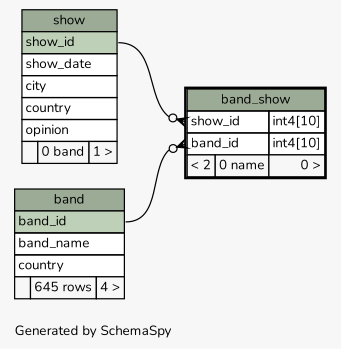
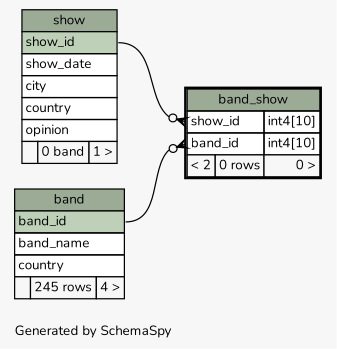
  digraph {
    bgcolor="#f7f7f7"
    fontname=Nunito
    fontsize=11
    label="\nGenerated by SchemaSpy"
    labeljust=l
    nodesep=0.18
    rankdir=RL
    ranksep=0.46
    node [fontname=Nunito fontsize=11 shape=plaintext]
    edge [arrowhead=none arrowsize=0.8 arrowtail=crowodot dir=back fontname=Nunito]
-   n1 [label=<     <TABLE BORDER="2" CELLBORDER="1" CELLSPACING="0" BGCOLOR="#ffffff">       <TR><TD COLSPAN="3" BGCOLOR="#9bab96" ALIGN="CENTER">band_show</TD></TR>       <TR><TD PORT="show_id" COLSPAN="2" ALIGN="LEFT">show_id</TD><TD PORT="show_id.type" ALIGN="LEFT">int4[10]</TD></TR>       <TR><TD PORT="band_id" COLSPAN="2" ALIGN="LEFT">band_id</TD><TD PORT="band_id.type" ALIGN="LEFT">int4[10]</TD></TR>       <TR><TD ALIGN="LEFT" BGCOLOR="#f7f7f7">&lt; 2</TD><TD ALIGN="RIGHT" BGCOLOR="#f7f7f7">0 name</TD><TD ALIGN="RIGHT" BGCOLOR="#f7f7f7">0 &gt;</TD></TR>     </TABLE>>]
-   n2 [label=<     <TABLE BORDER="0" CELLBORDER="1" CELLSPACING="0" BGCOLOR="#ffffff">       <TR><TD COLSPAN="3" BGCOLOR="#9bab96" ALIGN="CENTER">band</TD></TR>       <TR><TD PORT="band_id" COLSPAN="3" BGCOLOR="#bed1b8" ALIGN="LEFT">band_id</TD></TR>       <TR><TD PORT="band_name" COLSPAN="3" ALIGN="LEFT">band_name</TD></TR>       <TR><TD PORT="country" COLSPAN="3" ALIGN="LEFT">country</TD></TR>       <TR><TD ALIGN="LEFT" BGCOLOR="#f7f7f7">  </TD><TD ALIGN="RIGHT" BGCOLOR="#f7f7f7">645 rows</TD><TD ALIGN="RIGHT" BGCOLOR="#f7f7f7">4 &gt;</TD></TR>     </TABLE>>]
+   n1 [label=<     <TABLE BORDER="2" CELLBORDER="1" CELLSPACING="0" BGCOLOR="#ffffff">       <TR><TD COLSPAN="3" BGCOLOR="#9bab96" ALIGN="CENTER">band_show</TD></TR>       <TR><TD PORT="show_id" COLSPAN="2" ALIGN="LEFT">show_id</TD><TD PORT="show_id.type" ALIGN="LEFT">int4[10]</TD></TR>       <TR><TD PORT="band_id" COLSPAN="2" ALIGN="LEFT">band_id</TD><TD PORT="band_id.type" ALIGN="LEFT">int4[10]</TD></TR>       <TR><TD ALIGN="LEFT" BGCOLOR="#f7f7f7">&lt; 2</TD><TD ALIGN="RIGHT" BGCOLOR="#f7f7f7">0 rows</TD><TD ALIGN="RIGHT" BGCOLOR="#f7f7f7">0 &gt;</TD></TR>     </TABLE>>]
+   n2 [label=<     <TABLE BORDER="0" CELLBORDER="1" CELLSPACING="0" BGCOLOR="#ffffff">       <TR><TD COLSPAN="3" BGCOLOR="#9bab96" ALIGN="CENTER">band</TD></TR>       <TR><TD PORT="band_id" COLSPAN="3" BGCOLOR="#bed1b8" ALIGN="LEFT">band_id</TD></TR>       <TR><TD PORT="band_name" COLSPAN="3" ALIGN="LEFT">band_name</TD></TR>       <TR><TD PORT="country" COLSPAN="3" ALIGN="LEFT">country</TD></TR>       <TR><TD ALIGN="LEFT" BGCOLOR="#f7f7f7">  </TD><TD ALIGN="RIGHT" BGCOLOR="#f7f7f7">245 rows</TD><TD ALIGN="RIGHT" BGCOLOR="#f7f7f7">4 &gt;</TD></TR>     </TABLE>>]
    n3 [label=<     <TABLE BORDER="0" CELLBORDER="1" CELLSPACING="0" BGCOLOR="#ffffff">       <TR><TD COLSPAN="3" BGCOLOR="#9bab96" ALIGN="CENTER">show</TD></TR>       <TR><TD PORT="show_id" COLSPAN="3" BGCOLOR="#bed1b8" ALIGN="LEFT">show_id</TD></TR>       <TR><TD PORT="show_date" COLSPAN="3" ALIGN="LEFT">show_date</TD></TR>       <TR><TD PORT="city" COLSPAN="3" ALIGN="LEFT">city</TD></TR>       <TR><TD PORT="country" COLSPAN="3" ALIGN="LEFT">country</TD></TR>       <TR><TD PORT="opinion" COLSPAN="3" ALIGN="LEFT">opinion</TD></TR>       <TR><TD ALIGN="LEFT" BGCOLOR="#f7f7f7">  </TD><TD ALIGN="RIGHT" BGCOLOR="#f7f7f7">0 band</TD><TD ALIGN="RIGHT" BGCOLOR="#f7f7f7">1 &gt;</TD></TR>     </TABLE>>]
    n1 -> n2 [headport="band_id:e" tailport="band_id:w"]
    n1 -> n3 [headport="show_id:e" tailport="show_id:w"]
  }
